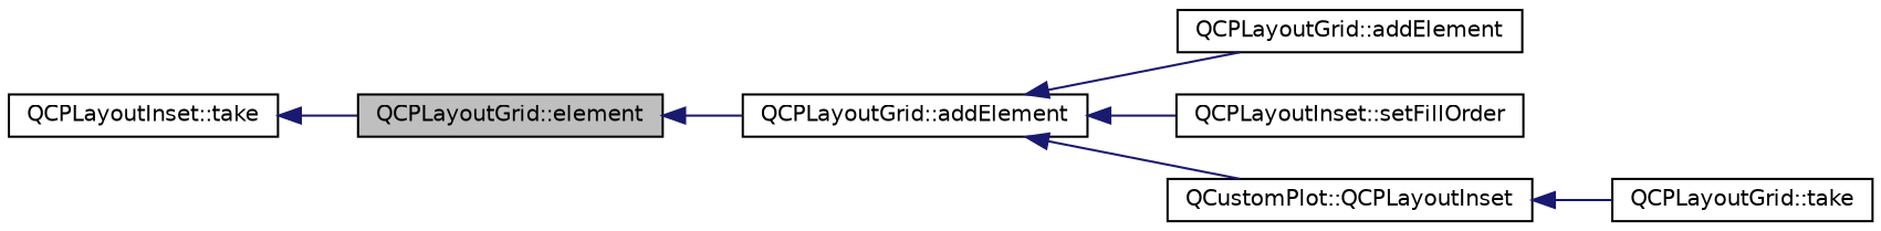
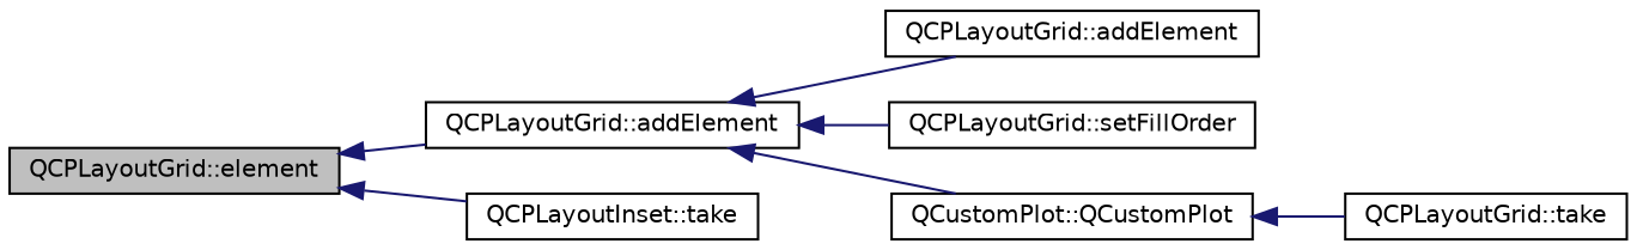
  digraph {
    rankdir=LR
    node [color=black fillcolor=white fontname=Helvetica fontsize=10 shape=record style=filled]
    edge [color=midnightblue dir=back fontname=Helvetica fontsize=10 labelfontname=Helvetica labelfontsize=10 style=solid]
    n1 [fillcolor=grey75 fontcolor=black height=0.2 label="QCPLayoutGrid::element" width=0.4]
    n2 [height=0.2 label="QCPLayoutGrid::addElement" width=0.4]
    n3 [height=0.2 label="QCPLayoutInset::take" width=0.4]
    n4 [height=0.2 label="QCPLayoutGrid::addElement" width=0.4]
-   n5 [height=0.2 label="QCPLayoutInset::setFillOrder" width=0.4]
-   n6 [height=0.2 label="QCustomPlot::QCPLayoutInset" width=0.4]
+   n5 [height=0.2 label="QCPLayoutGrid::setFillOrder" width=0.4]
+   n6 [height=0.2 label="QCustomPlot::QCustomPlot" width=0.4]
    n7 [height=0.2 label="QCPLayoutGrid::take" width=0.4]
    n1 -> n2
-   n3 -> n1
+   n1 -> n3
    n2 -> n4
    n2 -> n5
    n2 -> n6
    n6 -> n7
  }
